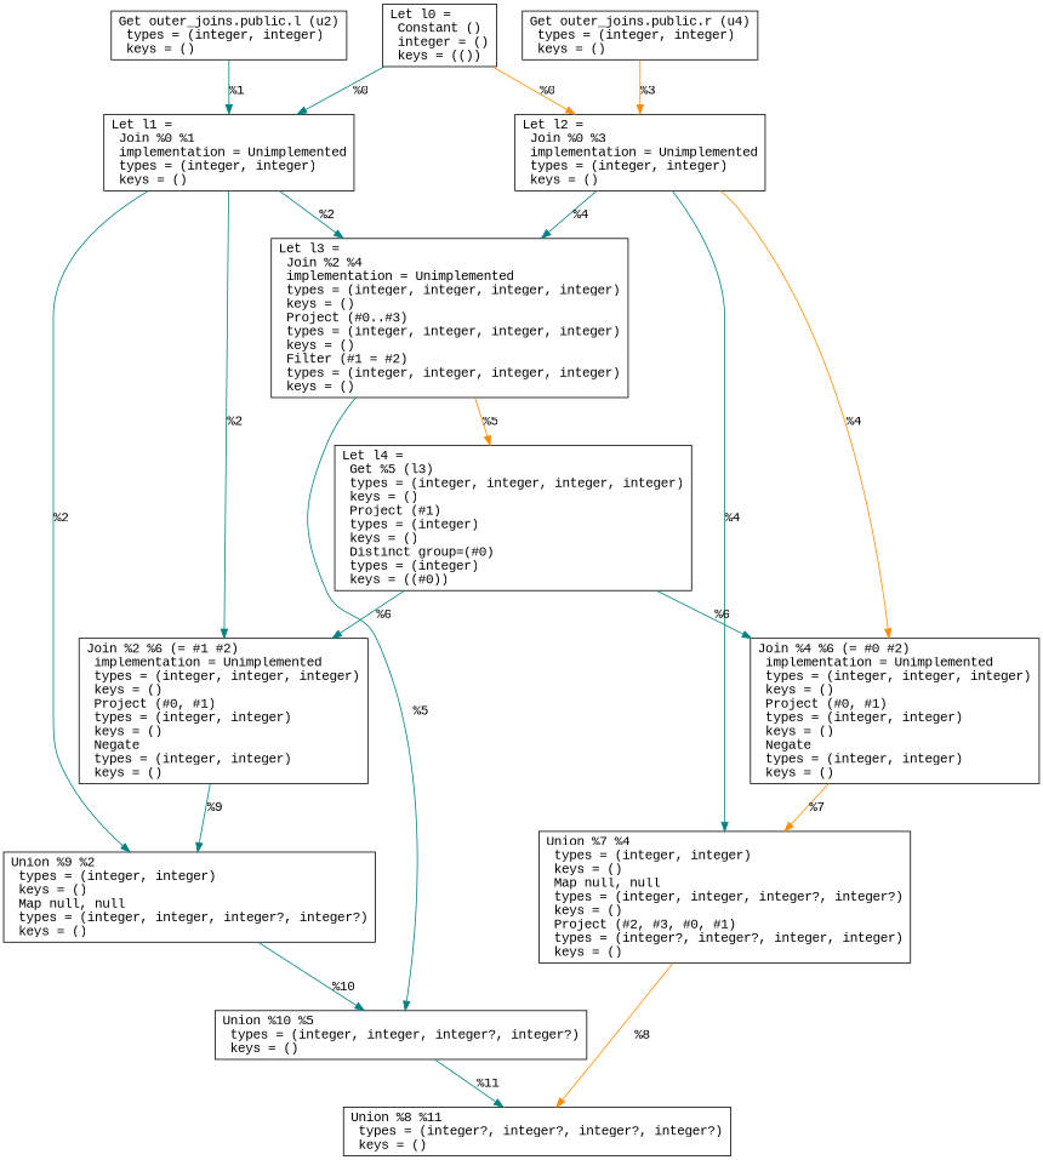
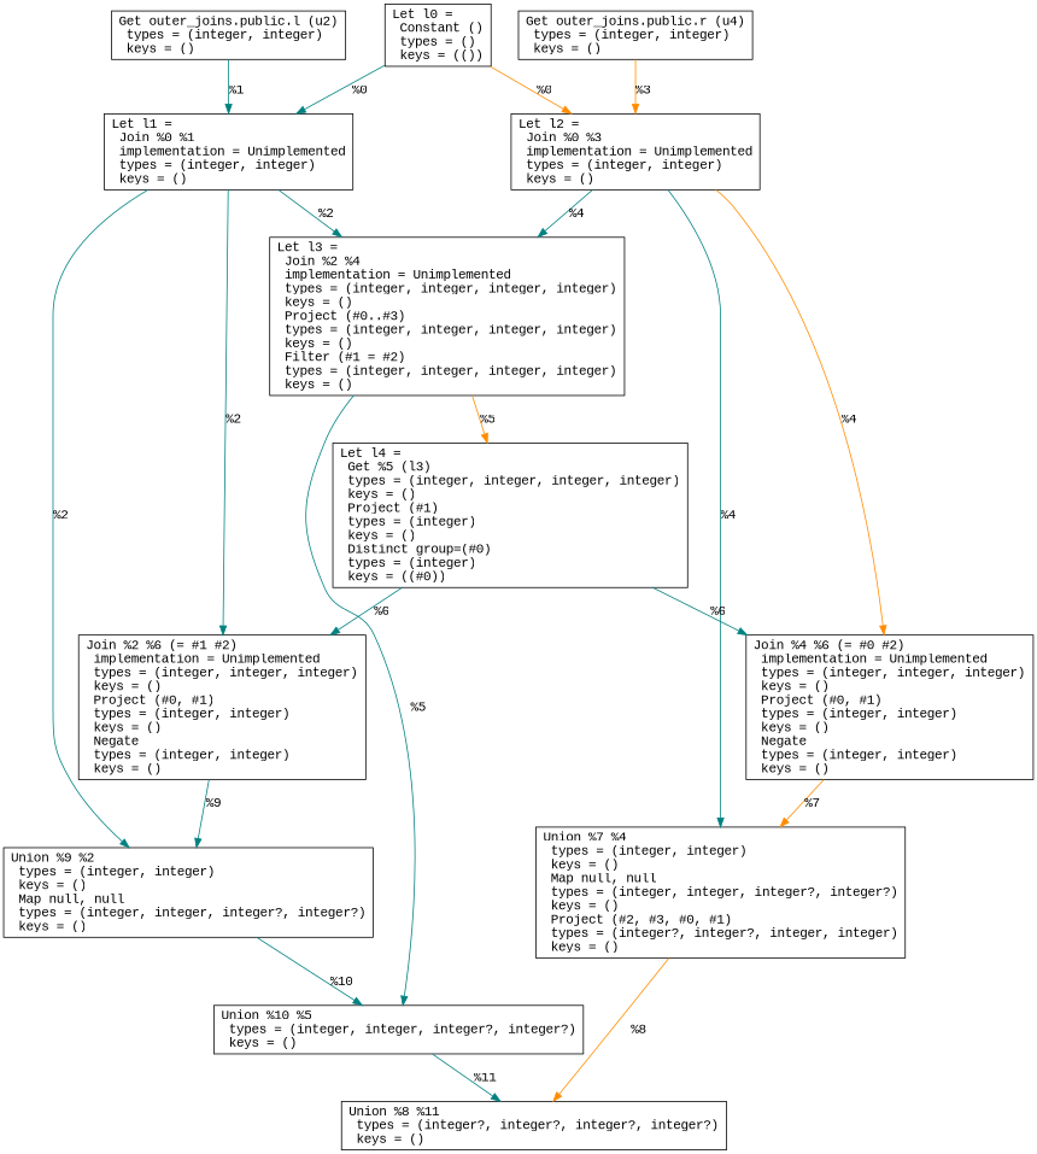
  digraph {
    fontname="Liberation Mono"
    node [shape=record fontname="Liberation Mono"]
    edge [color=teal fontname="Liberation Mono"]
-   n1 [label="Let l0 =\l Constant ()\l  integer = ()\l  keys = (())\l"]
+   n1 [label="Let l0 =\l Constant ()\l  types = ()\l  keys = (())\l"]
    n2 [label="Let l1 =\l Join %0 %1\l  implementation = Unimplemented\l  types = (integer, integer)\l  keys = ()\l"]
    n3 [label="Let l2 =\l Join %0 %3\l  implementation = Unimplemented\l  types = (integer, integer)\l  keys = ()\l"]
    n4 [label=" Get outer_joins.public.l (u2)\l  types = (integer, integer)\l  keys = ()\l"]
    n5 [label="Let l3 =\l Join %2 %4\l  implementation = Unimplemented\l  types = (integer, integer, integer, integer)\l  keys = ()\l Project (#0..#3)\l  types = (integer, integer, integer, integer)\l  keys = ()\l Filter (#1 = #2)\l  types = (integer, integer, integer, integer)\l  keys = ()\l"]
    n6 [label=" Join %2 %6 (= #1 #2)\l  implementation = Unimplemented\l  types = (integer, integer, integer)\l  keys = ()\l Project (#0, #1)\l  types = (integer, integer)\l  keys = ()\l Negate\l  types = (integer, integer)\l  keys = ()\l"]
    n7 [label=" Union %9 %2\l  types = (integer, integer)\l  keys = ()\l Map null, null\l  types = (integer, integer, integer?, integer?)\l  keys = ()\l"]
    n8 [label=" Get outer_joins.public.r (u4)\l  types = (integer, integer)\l  keys = ()\l"]
    n9 [label=" Join %4 %6 (= #0 #2)\l  implementation = Unimplemented\l  types = (integer, integer, integer)\l  keys = ()\l Project (#0, #1)\l  types = (integer, integer)\l  keys = ()\l Negate\l  types = (integer, integer)\l  keys = ()\l"]
    n10 [label=" Union %7 %4\l  types = (integer, integer)\l  keys = ()\l Map null, null\l  types = (integer, integer, integer?, integer?)\l  keys = ()\l Project (#2, #3, #0, #1)\l  types = (integer?, integer?, integer, integer)\l  keys = ()\l"]
    n11 [label="Let l4 =\l Get %5 (l3)\l  types = (integer, integer, integer, integer)\l  keys = ()\l Project (#1)\l  types = (integer)\l  keys = ()\l Distinct group=(#0)\l  types = (integer)\l  keys = ((#0))\l"]
    n12 [label=" Union %10 %5\l  types = (integer, integer, integer?, integer?)\l  keys = ()\l"]
    n13 [label=" Union %8 %11\l  types = (integer?, integer?, integer?, integer?)\l  keys = ()\l"]
    n1 -> n2 [label="%0\l"]
    n1 -> n3 [label="%0\l" color=darkorange]
    n2 -> n5 [label="%2\l"]
    n2 -> n6 [label="%2\l"]
    n2 -> n7 [label="%2\l"]
    n3 -> n5 [label="%4\l"]
    n3 -> n9 [label="%4\l" color=darkorange]
    n3 -> n10 [label="%4\l"]
    n4 -> n2 [label="%1\l"]
    n5 -> n11 [label="%5\l" color=darkorange]
    n5 -> n12 [label="%5\l"]
    n6 -> n7 [label="%9\l"]
    n7 -> n12 [label="%10\l"]
    n8 -> n3 [label="%3\l" color=darkorange]
    n9 -> n10 [label="%7\l" color=darkorange]
    n10 -> n13 [label="%8\l" color=darkorange]
    n11 -> n6 [label="%6\l"]
    n11 -> n9 [label="%6\l"]
    n12 -> n13 [label="%11\l"]
  }
